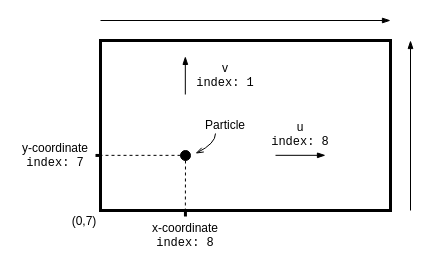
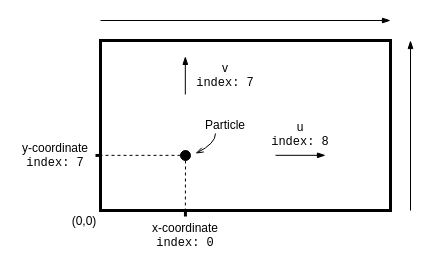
  <mxCell id="0" />
  <mxCell id="1" parent="0" />
  <mxCell id="2" value="" style="rounded=0;whiteSpace=wrap;html=1;strokeWidth=3;" parent="1" vertex="1"><mxGeometry x="100" y="40" width="290" height="170" as="geometry" /></mxCell>
  <mxCell id="3" value="" style="endArrow=blockThin;html=1;rounded=0;endFill=1;startArrow=none;startFill=0;" parent="1" edge="1"><mxGeometry width="50" height="50" relative="1" as="geometry"><mxPoint x="410" y="210" as="sourcePoint" /><mxPoint x="410" y="40" as="targetPoint" /></mxGeometry></mxCell>
  <mxCell id="4" value="" style="endArrow=blockThin;html=1;rounded=0;endFill=1;startArrow=none;startFill=0;" parent="1" edge="1"><mxGeometry width="50" height="50" relative="1" as="geometry"><mxPoint x="100" y="20" as="sourcePoint" /><mxPoint x="390" y="20" as="targetPoint" /></mxGeometry></mxCell>
  <mxCell id="5" value="u&lt;div&gt;&lt;font face=&quot;Courier New&quot;&gt;index: 8&lt;/font&gt;&lt;/div&gt;" style="text;html=1;align=center;verticalAlign=middle;whiteSpace=wrap;rounded=0;" parent="1" vertex="1"><mxGeometry x="270" y="119" width="60" height="30" as="geometry" /></mxCell>
- <mxCell id="6" value="v&lt;div&gt;&lt;font face=&quot;Courier New&quot;&gt;index: 1&lt;/font&gt;&lt;/div&gt;" style="text;html=1;align=center;verticalAlign=middle;whiteSpace=wrap;rounded=0;" parent="1" vertex="1"><mxGeometry x="190" y="59.94" width="70" height="30" as="geometry" /></mxCell>
+ <mxCell id="6" value="v&lt;div&gt;&lt;font face=&quot;Courier New&quot;&gt;index: 7&lt;/font&gt;&lt;/div&gt;" style="text;html=1;align=center;verticalAlign=middle;whiteSpace=wrap;rounded=0;" parent="1" vertex="1"><mxGeometry x="190" y="59.94" width="70" height="30" as="geometry" /></mxCell>
  <mxCell id="7" value="" style="endArrow=blockThin;html=1;rounded=0;endFill=1;" parent="1" edge="1"><mxGeometry width="50" height="50" relative="1" as="geometry"><mxPoint x="184.82" y="94.01" as="sourcePoint" /><mxPoint x="184.82" y="55.88" as="targetPoint" /></mxGeometry></mxCell>
  <mxCell id="8" value="" style="endArrow=blockThin;html=1;rounded=0;endFill=1;" parent="1" edge="1"><mxGeometry width="50" height="50" relative="1" as="geometry"><mxPoint x="275" y="154.82" as="sourcePoint" /><mxPoint x="325" y="154.82" as="targetPoint" /></mxGeometry></mxCell>
- <mxCell id="9" value="x-coordinate&lt;div&gt;&lt;font face=&quot;Courier New&quot;&gt;index: 8&lt;/font&gt;&lt;/div&gt;" style="text;html=1;align=center;verticalAlign=middle;whiteSpace=wrap;rounded=0;" parent="1" vertex="1"><mxGeometry x="150" y="220" width="70" height="30" as="geometry" /></mxCell>
+ <mxCell id="9" value="x-coordinate&lt;div&gt;&lt;font face=&quot;Courier New&quot;&gt;index: 0&lt;/font&gt;&lt;/div&gt;" style="text;html=1;align=center;verticalAlign=middle;whiteSpace=wrap;rounded=0;" parent="1" vertex="1"><mxGeometry x="150" y="220" width="70" height="30" as="geometry" /></mxCell>
  <mxCell id="10" value="y-coordinate&lt;div&gt;&lt;font face=&quot;Courier New&quot;&gt;index: 7&lt;/font&gt;&lt;/div&gt;" style="text;html=1;align=center;verticalAlign=middle;whiteSpace=wrap;rounded=0;" parent="1" vertex="1"><mxGeometry x="20" y="140" width="70" height="30" as="geometry" /></mxCell>
  <mxCell id="11" value="" style="ellipse;whiteSpace=wrap;html=1;fillColor=#000000;" parent="1" vertex="1"><mxGeometry x="180" y="150" width="10" height="10" as="geometry" /></mxCell>
  <mxCell id="12" value="" style="endArrow=none;html=1;rounded=0;dashed=1;" parent="1" edge="1"><mxGeometry width="50" height="50" relative="1" as="geometry"><mxPoint x="180" y="154.85" as="sourcePoint" /><mxPoint x="100" y="154.85" as="targetPoint" /></mxGeometry></mxCell>
  <mxCell id="13" value="" style="endArrow=none;html=1;rounded=0;dashed=1;" parent="1" edge="1"><mxGeometry width="50" height="50" relative="1" as="geometry"><mxPoint x="185" y="160" as="sourcePoint" /><mxPoint x="184.85" y="210" as="targetPoint" /></mxGeometry></mxCell>
  <mxCell id="14" value="" style="curved=1;endArrow=openThin;html=1;rounded=0;endFill=0;" edge="1" parent="1"><mxGeometry width="50" height="50" relative="1" as="geometry"><mxPoint x="215" y="133" as="sourcePoint" /><mxPoint x="195" y="153" as="targetPoint" /><Array as="points"><mxPoint x="215" y="143" /></Array></mxGeometry></mxCell>
  <mxCell id="15" value="Particle" style="text;html=1;align=center;verticalAlign=middle;whiteSpace=wrap;rounded=0;" vertex="1" parent="1"><mxGeometry x="190" y="110" width="70" height="30" as="geometry" /></mxCell>
  <mxCell id="16" value="" style="endArrow=none;html=1;rounded=0;strokeWidth=3;" edge="1" parent="1"><mxGeometry width="50" height="50" relative="1" as="geometry"><mxPoint x="184.94" y="216" as="sourcePoint" /><mxPoint x="184.94" y="210" as="targetPoint" /></mxGeometry></mxCell>
  <mxCell id="17" value="" style="endArrow=none;html=1;rounded=0;strokeWidth=3;" edge="1" parent="1"><mxGeometry width="50" height="50" relative="1" as="geometry"><mxPoint x="95" y="154.94" as="sourcePoint" /><mxPoint x="100" y="154.94" as="targetPoint" /></mxGeometry></mxCell>
- <mxCell id="18" value="(0,7)" style="text;html=1;align=center;verticalAlign=middle;whiteSpace=wrap;rounded=0;" vertex="1" parent="1"><mxGeometry x="64" y="206" width="40" height="30" as="geometry" /></mxCell>
+ <mxCell id="18" value="(0,0)" style="text;html=1;align=center;verticalAlign=middle;whiteSpace=wrap;rounded=0;" vertex="1" parent="1"><mxGeometry x="64" y="206" width="40" height="30" as="geometry" /></mxCell>
